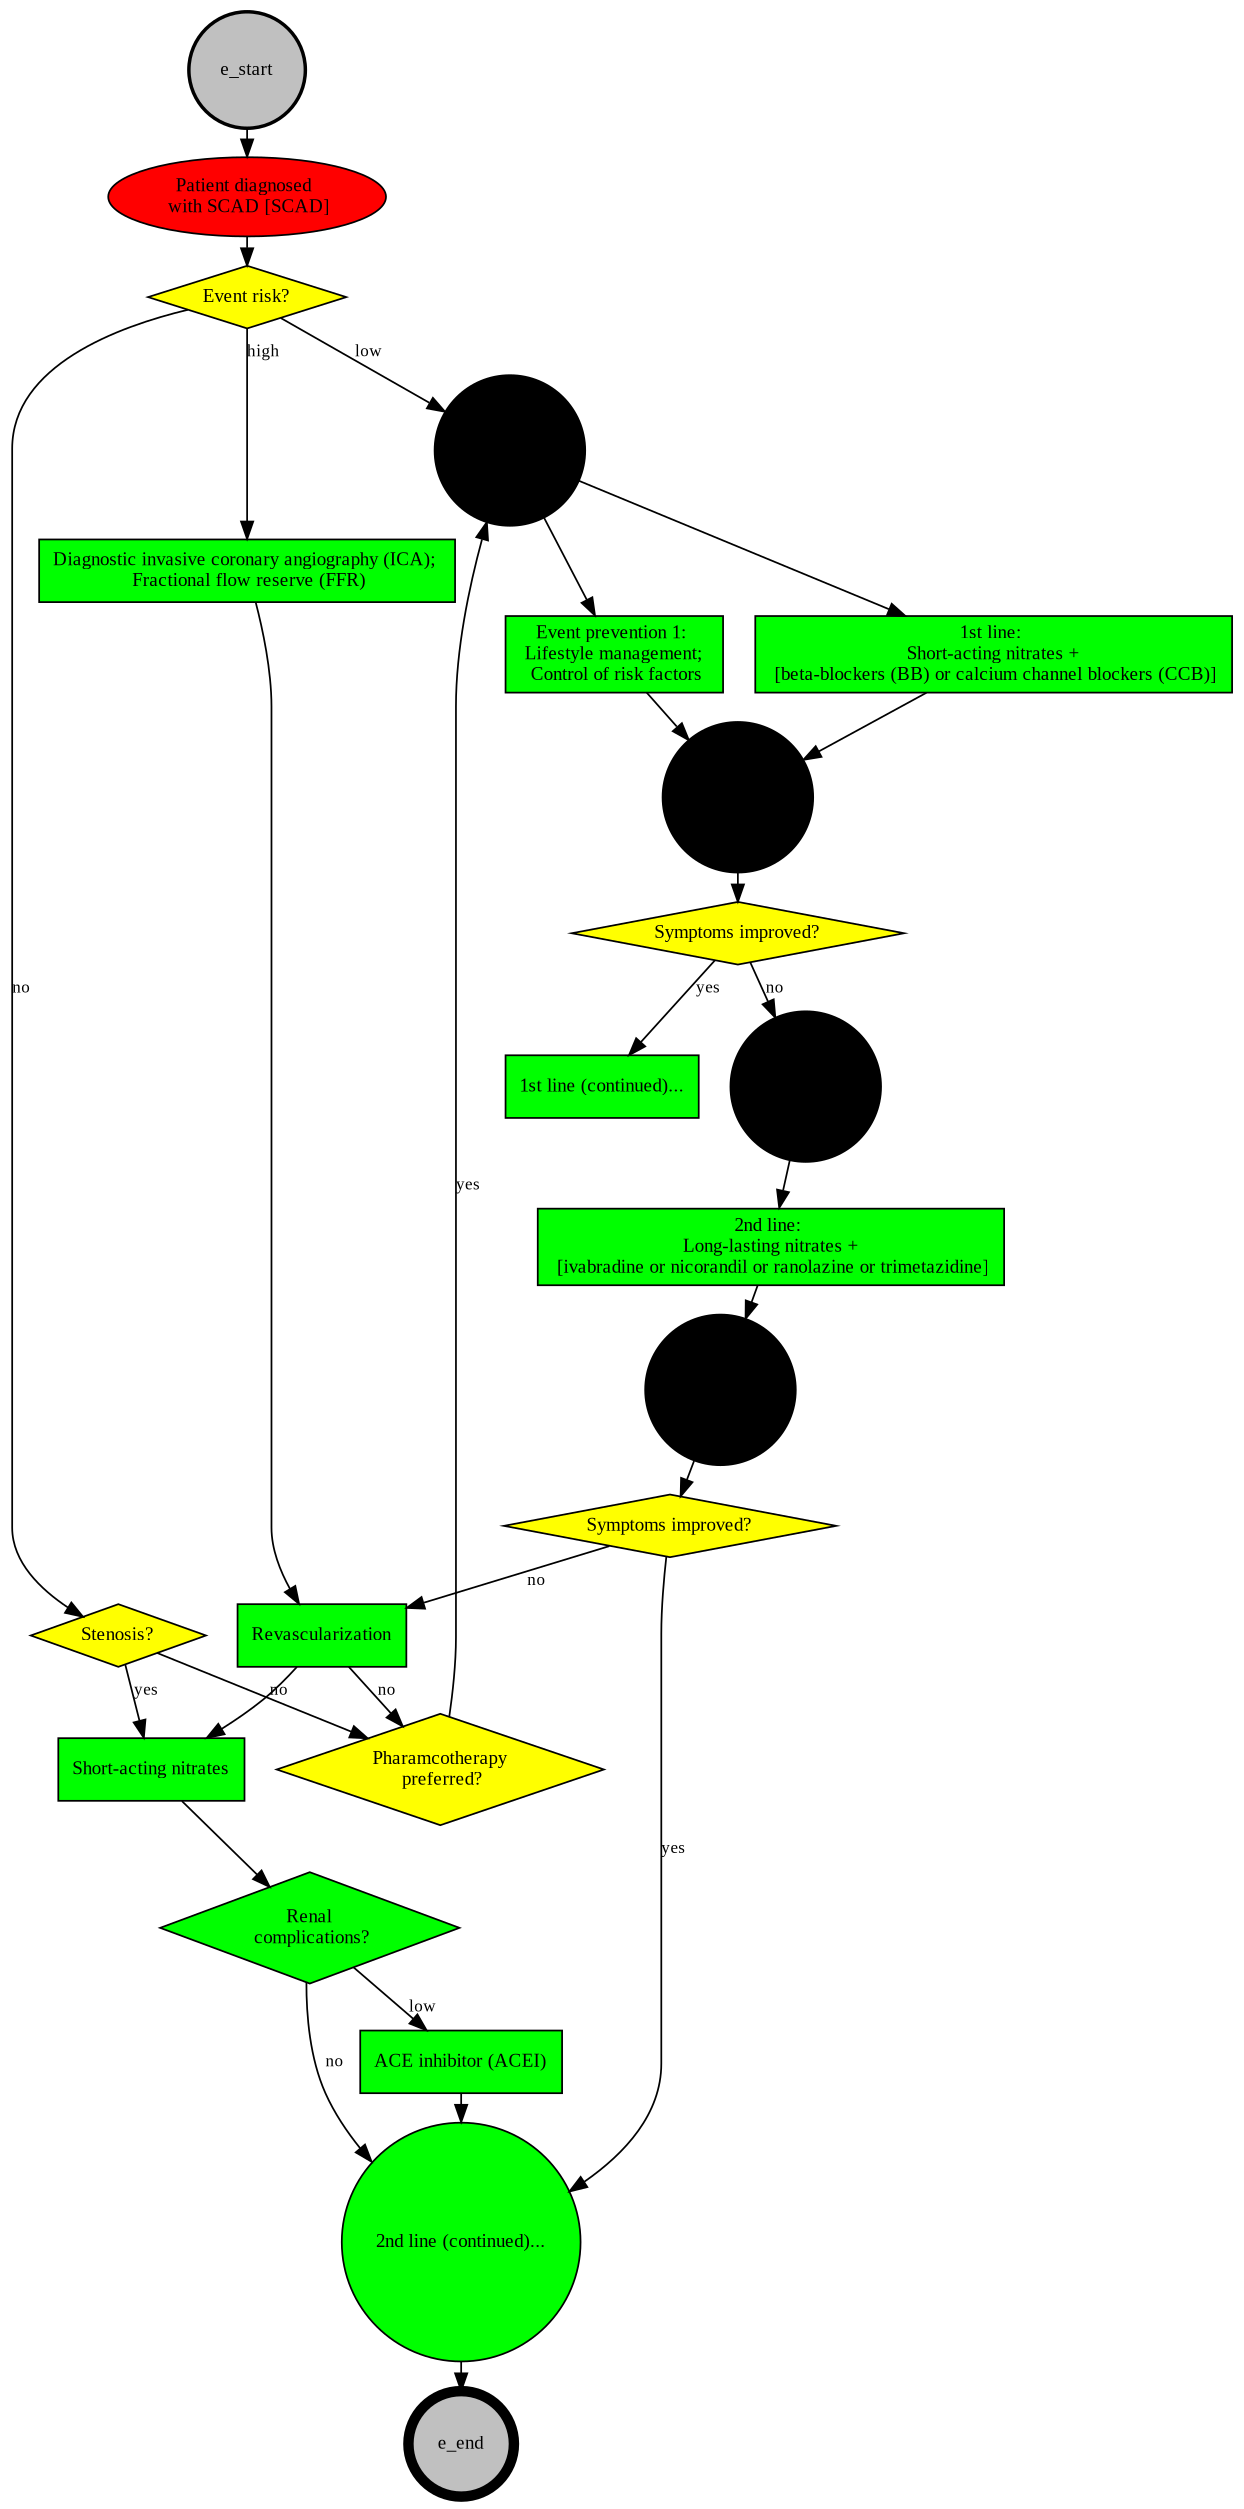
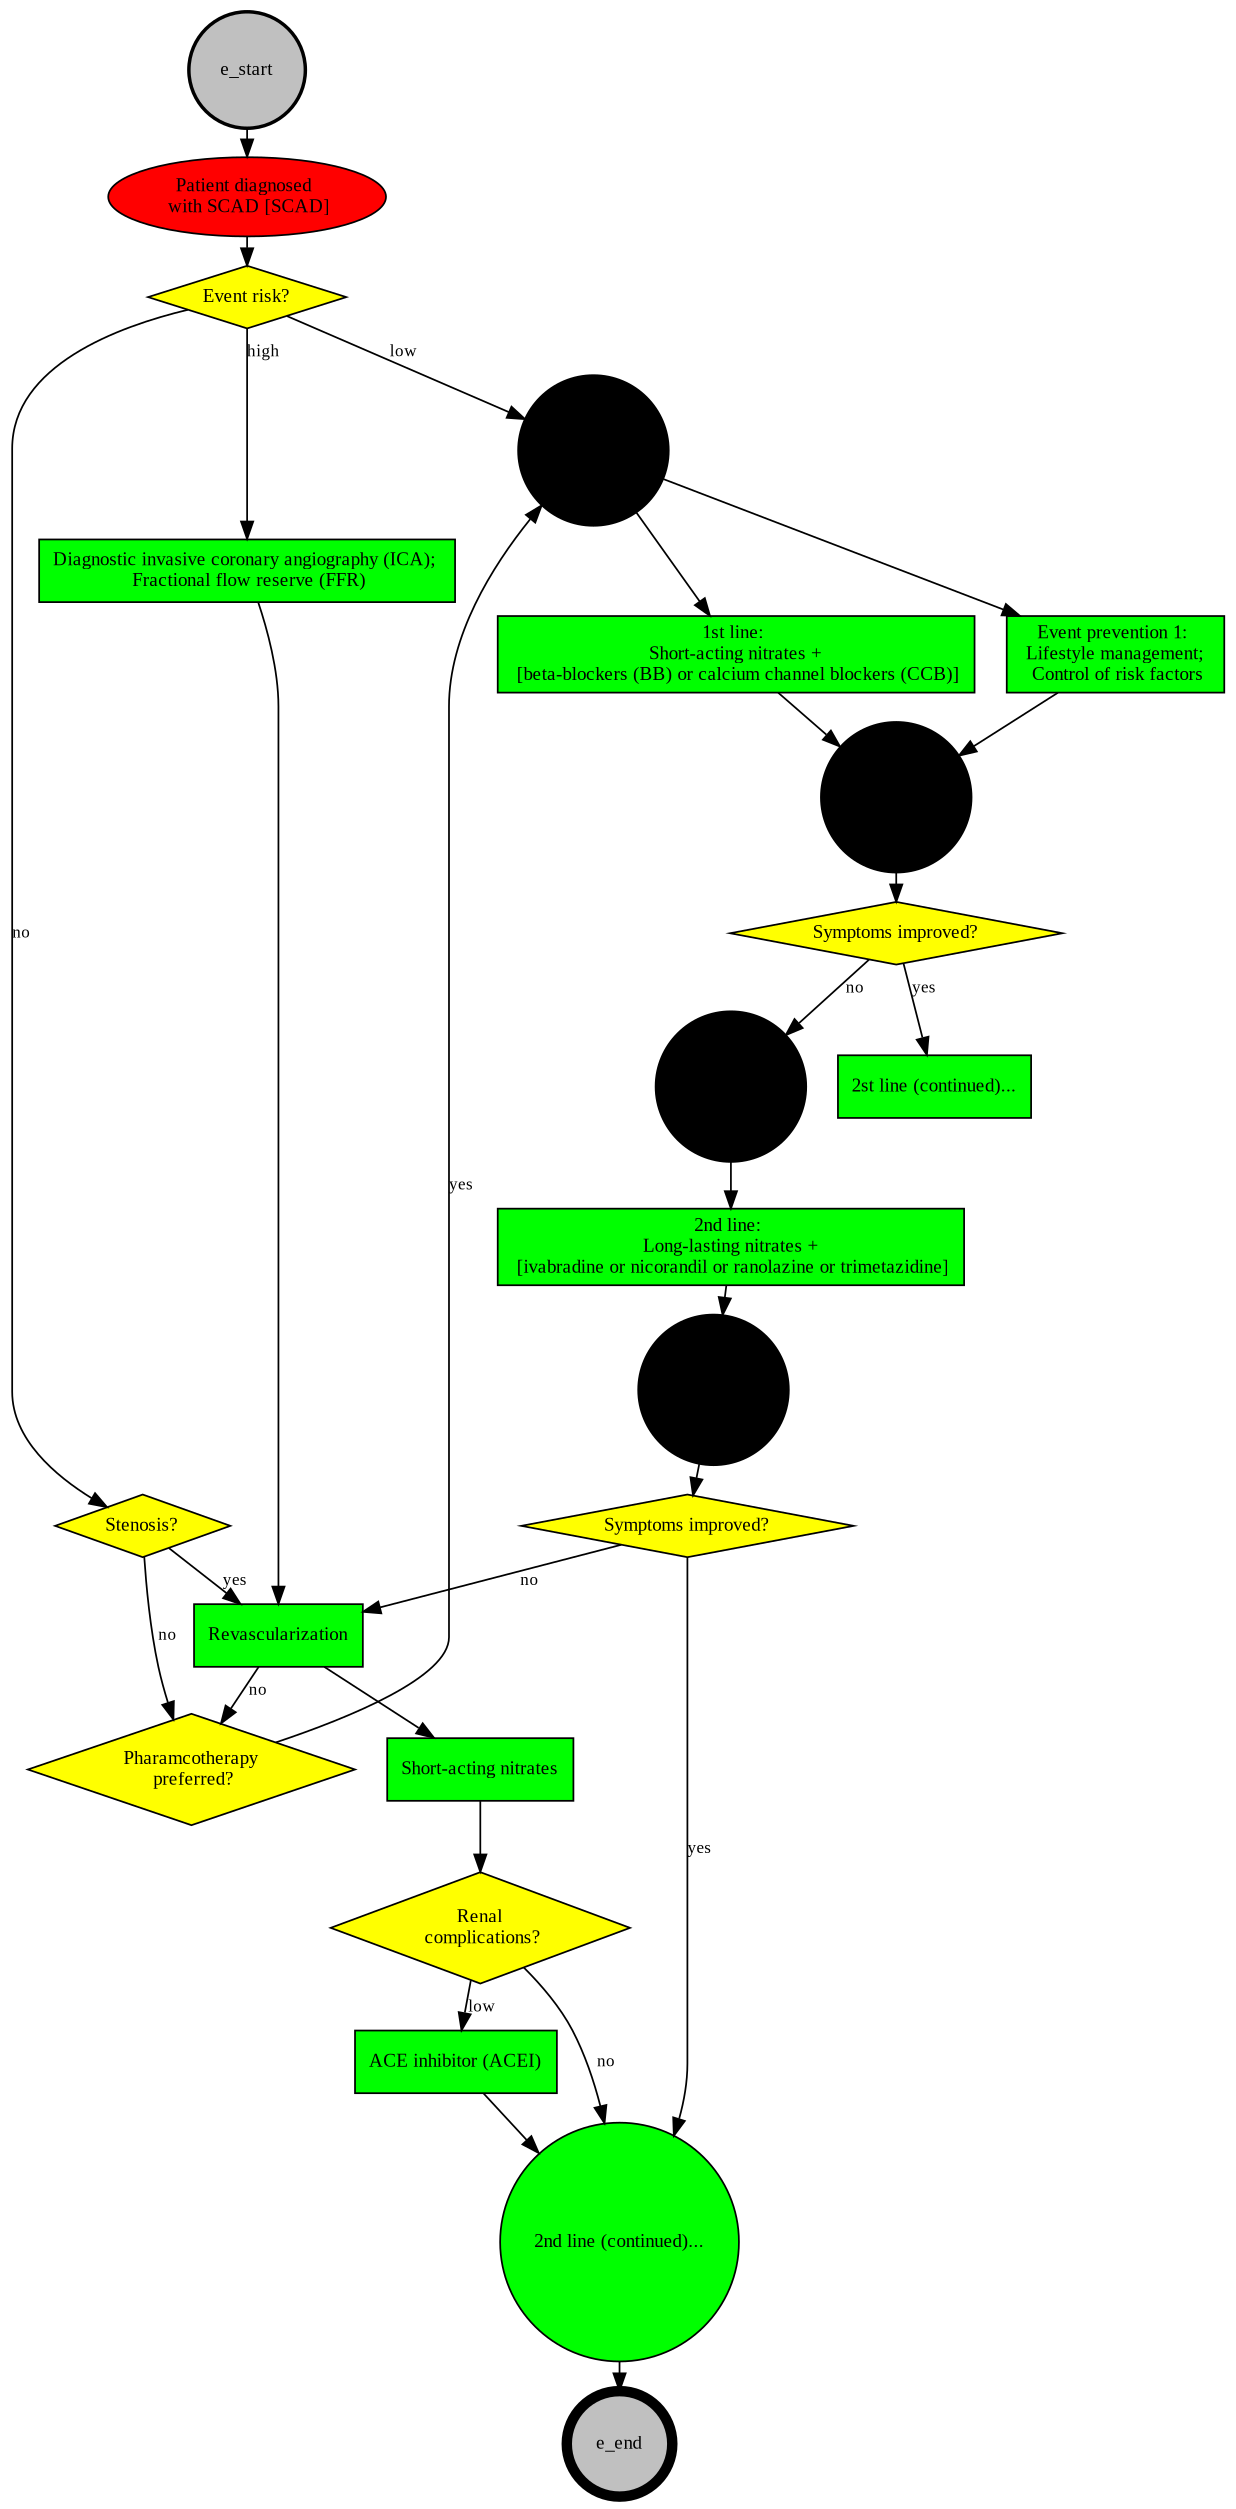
  digraph {
    fontname="Liberation Serif"
    ranksep=0.1
    node [fillcolor=green fontname="Liberation Serif" fontsize=11 shape=box style=filled]
    edge [fontname="Liberation Serif" fontsize=10]
    n1 [fillcolor=red label="Patient diagnosed \n with SCAD [SCAD]" shape=oval]
    n2 [fillcolor=yellow label="Event risk?" shape=diamond]
    parallel_1 [fillcolor=black shape=circle width=0.2]
    n4 [fillcolor=yellow label="Stenosis?" shape=diamond]
    n5 [label="Diagnostic invasive coronary angiography (ICA); \n Fractional flow reserve (FFR)"]
    n6 [label="1st line: \n Short-acting nitrates + \n [beta-blockers (BB) or calcium channel blockers (CCB)]"]
    n7 [label="Event prevention 1: \n Lifestyle management; \n Control of risk factors"]
    n8 [label=Revascularization]
    n9 [fillcolor=yellow label="Pharamcotherapy\n preferred?" shape=diamond]
    parallel_2 [fillcolor=black shape=circle width=0.2]
    n11 [fillcolor=yellow label="Symptoms improved?" shape=diamond]
    parallel_3 [fillcolor=black shape=circle width=0.2]
-   n13 [label="1st line (continued)..."]
+   n13 [label="2st line (continued)..."]
    n14 [label="2nd line: \n Long-lasting nitrates + \n [ivabradine or nicorandil or ranolazine or trimetazidine]"]
    parallel_4 [fillcolor=black shape=circle width=0.2]
    n16 [fillcolor=yellow label="Symptoms improved?" shape=diamond]
    n17 [label="2nd line (continued)..." shape=circle]
    e_end [fillcolor=gray penwidth=6 shape=circle width=0.3]
    n19 [label="Short-acting nitrates"]
-   n20 [label="Renal\n complications?" shape=diamond]
+   n20 [fillcolor=yellow label="Renal\n complications?" shape=diamond]
    n21 [label="ACE inhibitor (ACEI)"]
    e_start [fillcolor=gray penwidth=2 shape=circle width=0.3]
    n1 -> n2
    n2 -> parallel_1 [label=low]
    n2 -> n4 [label=no]
    n2 -> n5 [label=high]
    parallel_1 -> n6
    parallel_1 -> n7
-   n4 -> n19 [label=yes]
+   n4 -> n8 [label=yes]
    n4 -> n9 [label=no]
    n5 -> n8
    n6 -> parallel_2
    n7 -> parallel_2
    n8 -> n9 [label=no]
    n8 -> n19
    n9 -> parallel_1 [label=yes]
    parallel_2 -> n11
    n11 -> parallel_3 [label=no]
    n11 -> n13 [label=yes]
    parallel_3 -> n14
    n14 -> parallel_4
    parallel_4 -> n16
    n16 -> n8 [label=no]
    n16 -> n17 [label=yes]
    n17 -> e_end
    n19 -> n20
    n20 -> n17 [label=no]
    n20 -> n21 [label=low]
    n21 -> n17
    e_start -> n1
  }
